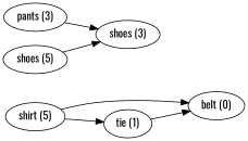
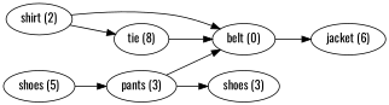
  digraph {
    fontname=Oswald
    rankdir=LR
    node [fontname=Oswald]
    edge [fontname=Oswald]
    "belt (0)"
-   "tie (1)"
-   "shirt (2)" [label="shirt (5)"]
+   "jacket (6)"
+   "tie (1)" [label="tie (8)"]
+   "shirt (2)"
    "pants (3)"
    n6 [label="shoes (3)"]
    n7 [label="shoes (5)"]
+   "belt (0)" -> "jacket (6)"
    "tie (1)" -> "belt (0)"
    "shirt (2)" -> "belt (0)"
    "shirt (2)" -> "tie (1)"
+   "pants (3)" -> "belt (0)"
    "pants (3)" -> n6
-   n7 -> n6
+   n7 -> "pants (3)"
  }
